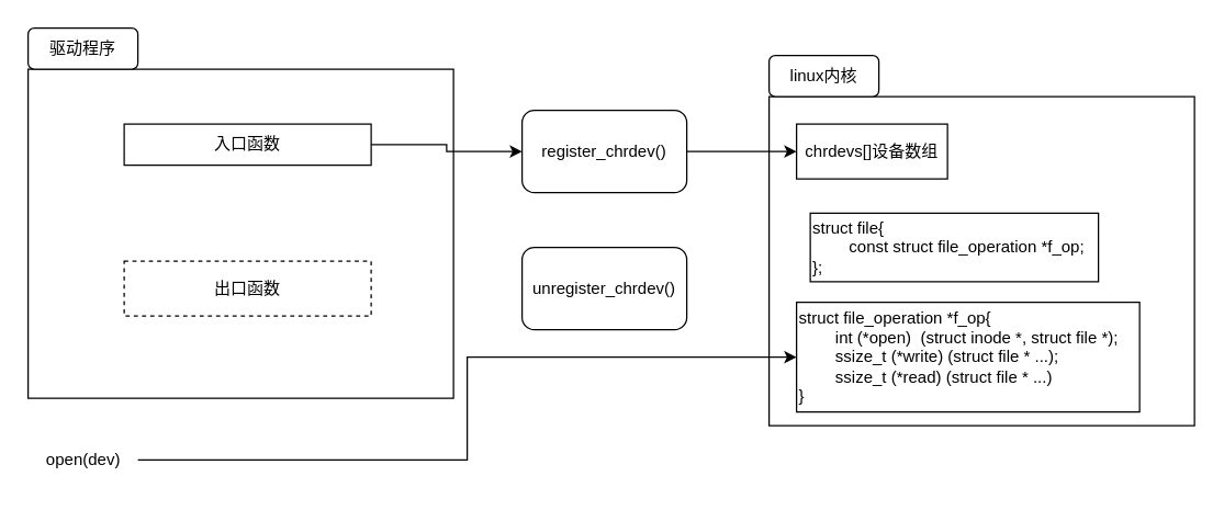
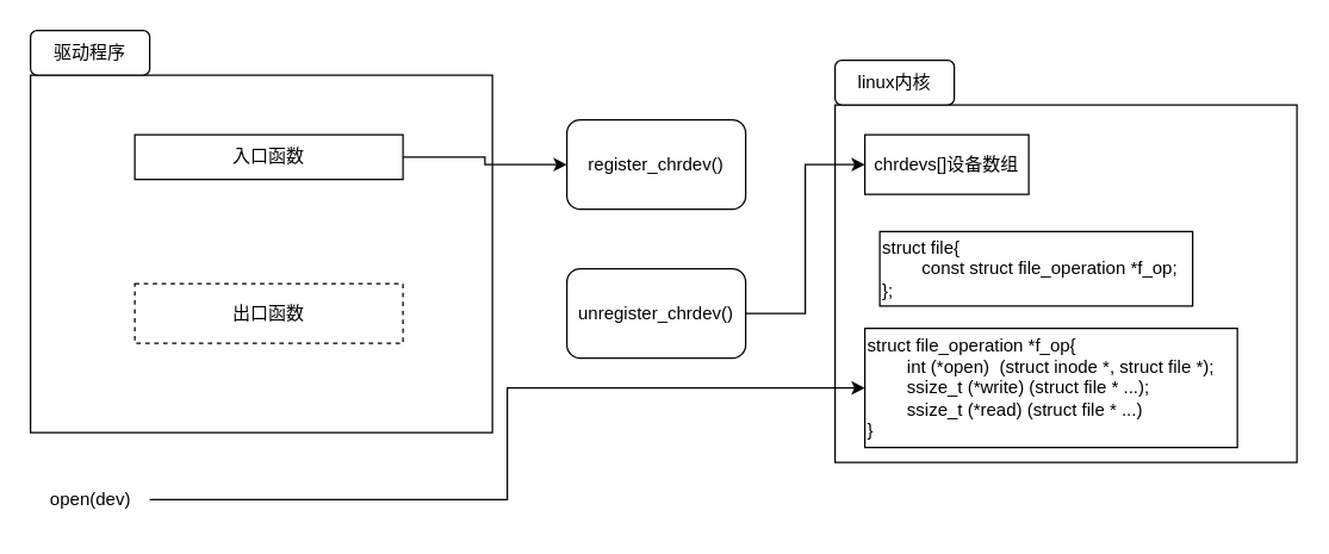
  <mxCell id="0" />
  <mxCell id="1" parent="0" />
  <mxCell id="2" value="" style="rounded=0;whiteSpace=wrap;html=1;" vertex="1" parent="1"><mxGeometry x="560" y="70" width="310" height="240" as="geometry" /></mxCell>
  <mxCell id="3" value="" style="rounded=0;whiteSpace=wrap;html=1;" vertex="1" parent="1"><mxGeometry x="20" y="50" width="310" height="240" as="geometry" /></mxCell>
  <mxCell id="4" style="edgeStyle=orthogonalEdgeStyle;rounded=0;orthogonalLoop=1;jettySize=auto;html=1;" edge="1" parent="1" source="5" target="8"><mxGeometry relative="1" as="geometry" /></mxCell>
  <mxCell id="5" value="入口函数" style="rounded=0;whiteSpace=wrap;html=1;" vertex="1" parent="1"><mxGeometry x="90" y="90" width="180" height="30" as="geometry" /></mxCell>
  <mxCell id="6" value="出口函数" style="rounded=0;whiteSpace=wrap;html=1;dashed=1;" vertex="1" parent="1"><mxGeometry x="90" y="190" width="180" height="40" as="geometry" /></mxCell>
- <mxCell id="7" style="edgeStyle=orthogonalEdgeStyle;rounded=0;orthogonalLoop=1;jettySize=auto;html=1;" edge="1" parent="1" source="8" target="13"><mxGeometry relative="1" as="geometry" /></mxCell>
  <mxCell id="8" value="register_chrdev()" style="rounded=1;whiteSpace=wrap;html=1;" vertex="1" parent="1"><mxGeometry x="380" y="80" width="120" height="60" as="geometry" /></mxCell>
+ <mxCell id="9" style="edgeStyle=orthogonalEdgeStyle;rounded=0;orthogonalLoop=1;jettySize=auto;html=1;entryX=0;entryY=0.5;entryDx=0;entryDy=0;" edge="1" parent="1" source="10" target="13"><mxGeometry relative="1" as="geometry" /></mxCell>
  <mxCell id="10" value="unregister_chrdev()" style="rounded=1;whiteSpace=wrap;html=1;" vertex="1" parent="1"><mxGeometry x="380" y="180" width="120" height="60" as="geometry" /></mxCell>
  <mxCell id="11" value="linux内核" style="rounded=1;whiteSpace=wrap;html=1;" vertex="1" parent="1"><mxGeometry x="560" y="40" width="80" height="30" as="geometry" /></mxCell>
  <mxCell id="12" value="驱动程序" style="rounded=1;whiteSpace=wrap;html=1;" vertex="1" parent="1"><mxGeometry x="20" y="20" width="80" height="30" as="geometry" /></mxCell>
  <mxCell id="13" value="chrdevs[]设备数组" style="rounded=0;whiteSpace=wrap;html=1;" vertex="1" parent="1"><mxGeometry x="580" y="90" width="110" height="40" as="geometry" /></mxCell>
  <mxCell id="14" value="struct file{&lt;div&gt;&lt;span style=&quot;background-color: initial;&quot;&gt;&lt;span style=&quot;white-space: pre;&quot;&gt;&#09;&lt;/span&gt;const struct file_operation *f_op;&lt;/span&gt;&lt;/div&gt;&lt;div&gt;&lt;span style=&quot;background-color: initial;&quot;&gt;};&lt;/span&gt;&lt;/div&gt;" style="rounded=0;whiteSpace=wrap;html=1;align=left;" vertex="1" parent="1"><mxGeometry x="590" y="155" width="210" height="50" as="geometry" /></mxCell>
  <mxCell id="15" style="edgeStyle=orthogonalEdgeStyle;rounded=0;orthogonalLoop=1;jettySize=auto;html=1;entryX=0;entryY=0.5;entryDx=0;entryDy=0;" edge="1" parent="1" source="16" target="17"><mxGeometry relative="1" as="geometry"><mxPoint x="480" y="-50" as="targetPoint" /><Array as="points"><mxPoint x="340" y="335" /><mxPoint x="340" y="260" /></Array></mxGeometry></mxCell>
  <mxCell id="16" value="open(dev)" style="text;html=1;align=center;verticalAlign=middle;resizable=0;points=[];autosize=1;strokeColor=none;fillColor=none;" vertex="1" parent="1"><mxGeometry x="20" y="320" width="80" height="30" as="geometry" /></mxCell>
  <mxCell id="17" value="&lt;div&gt;&lt;span style=&quot;background-color: initial;&quot;&gt;struct file_operation *f_op{&lt;/span&gt;&lt;/div&gt;&lt;div&gt;&lt;span style=&quot;background-color: initial;&quot;&gt;&lt;span style=&quot;white-space: pre;&quot;&gt;&#09;&lt;/span&gt;int (*open)&amp;nbsp; (struct inode *, struct file *);&lt;/span&gt;&lt;/div&gt;&lt;div&gt;&lt;span style=&quot;background-color: initial;&quot;&gt;&lt;span style=&quot;white-space: pre;&quot;&gt;&#09;&lt;/span&gt;ssize_t (*write) (struct file * ...);&lt;br&gt;&lt;/span&gt;&lt;/div&gt;&lt;div&gt;&lt;span style=&quot;background-color: initial;&quot;&gt;&lt;span style=&quot;white-space: pre;&quot;&gt;&#09;&lt;/span&gt;ssize_t (*read) (struct file * ...)&lt;br&gt;&lt;/span&gt;&lt;/div&gt;&lt;div&gt;&lt;span style=&quot;background-color: initial;&quot;&gt;}&lt;/span&gt;&lt;/div&gt;" style="rounded=0;whiteSpace=wrap;html=1;align=left;" vertex="1" parent="1"><mxGeometry x="580" y="220" width="250" height="80" as="geometry" /></mxCell>
